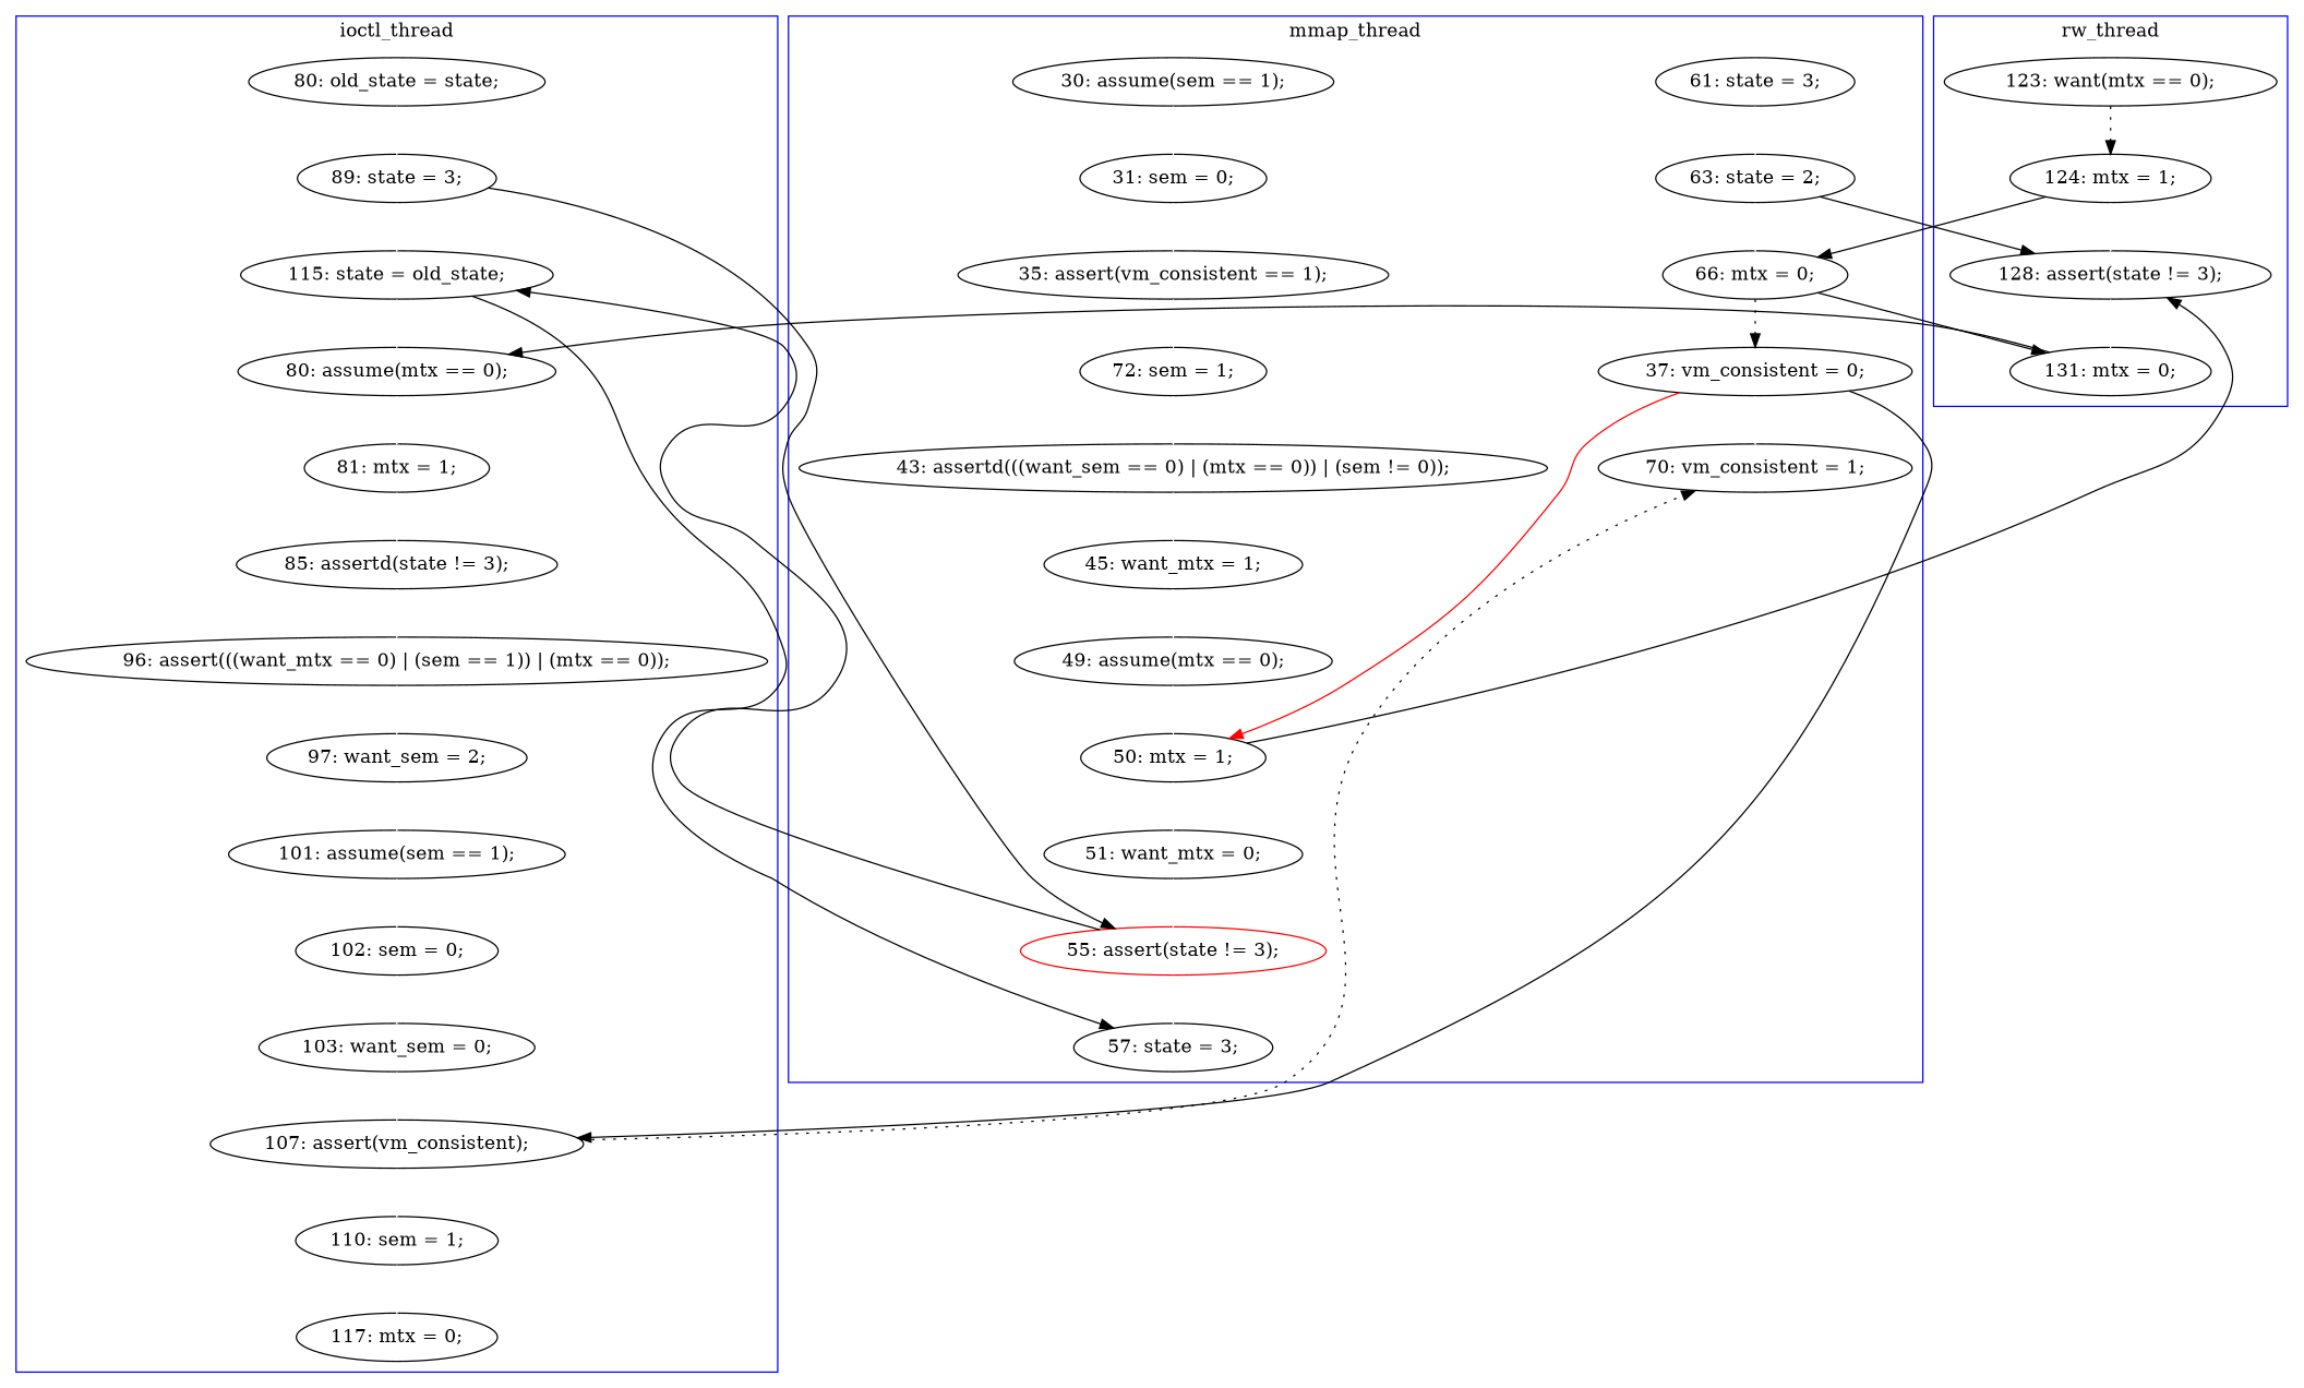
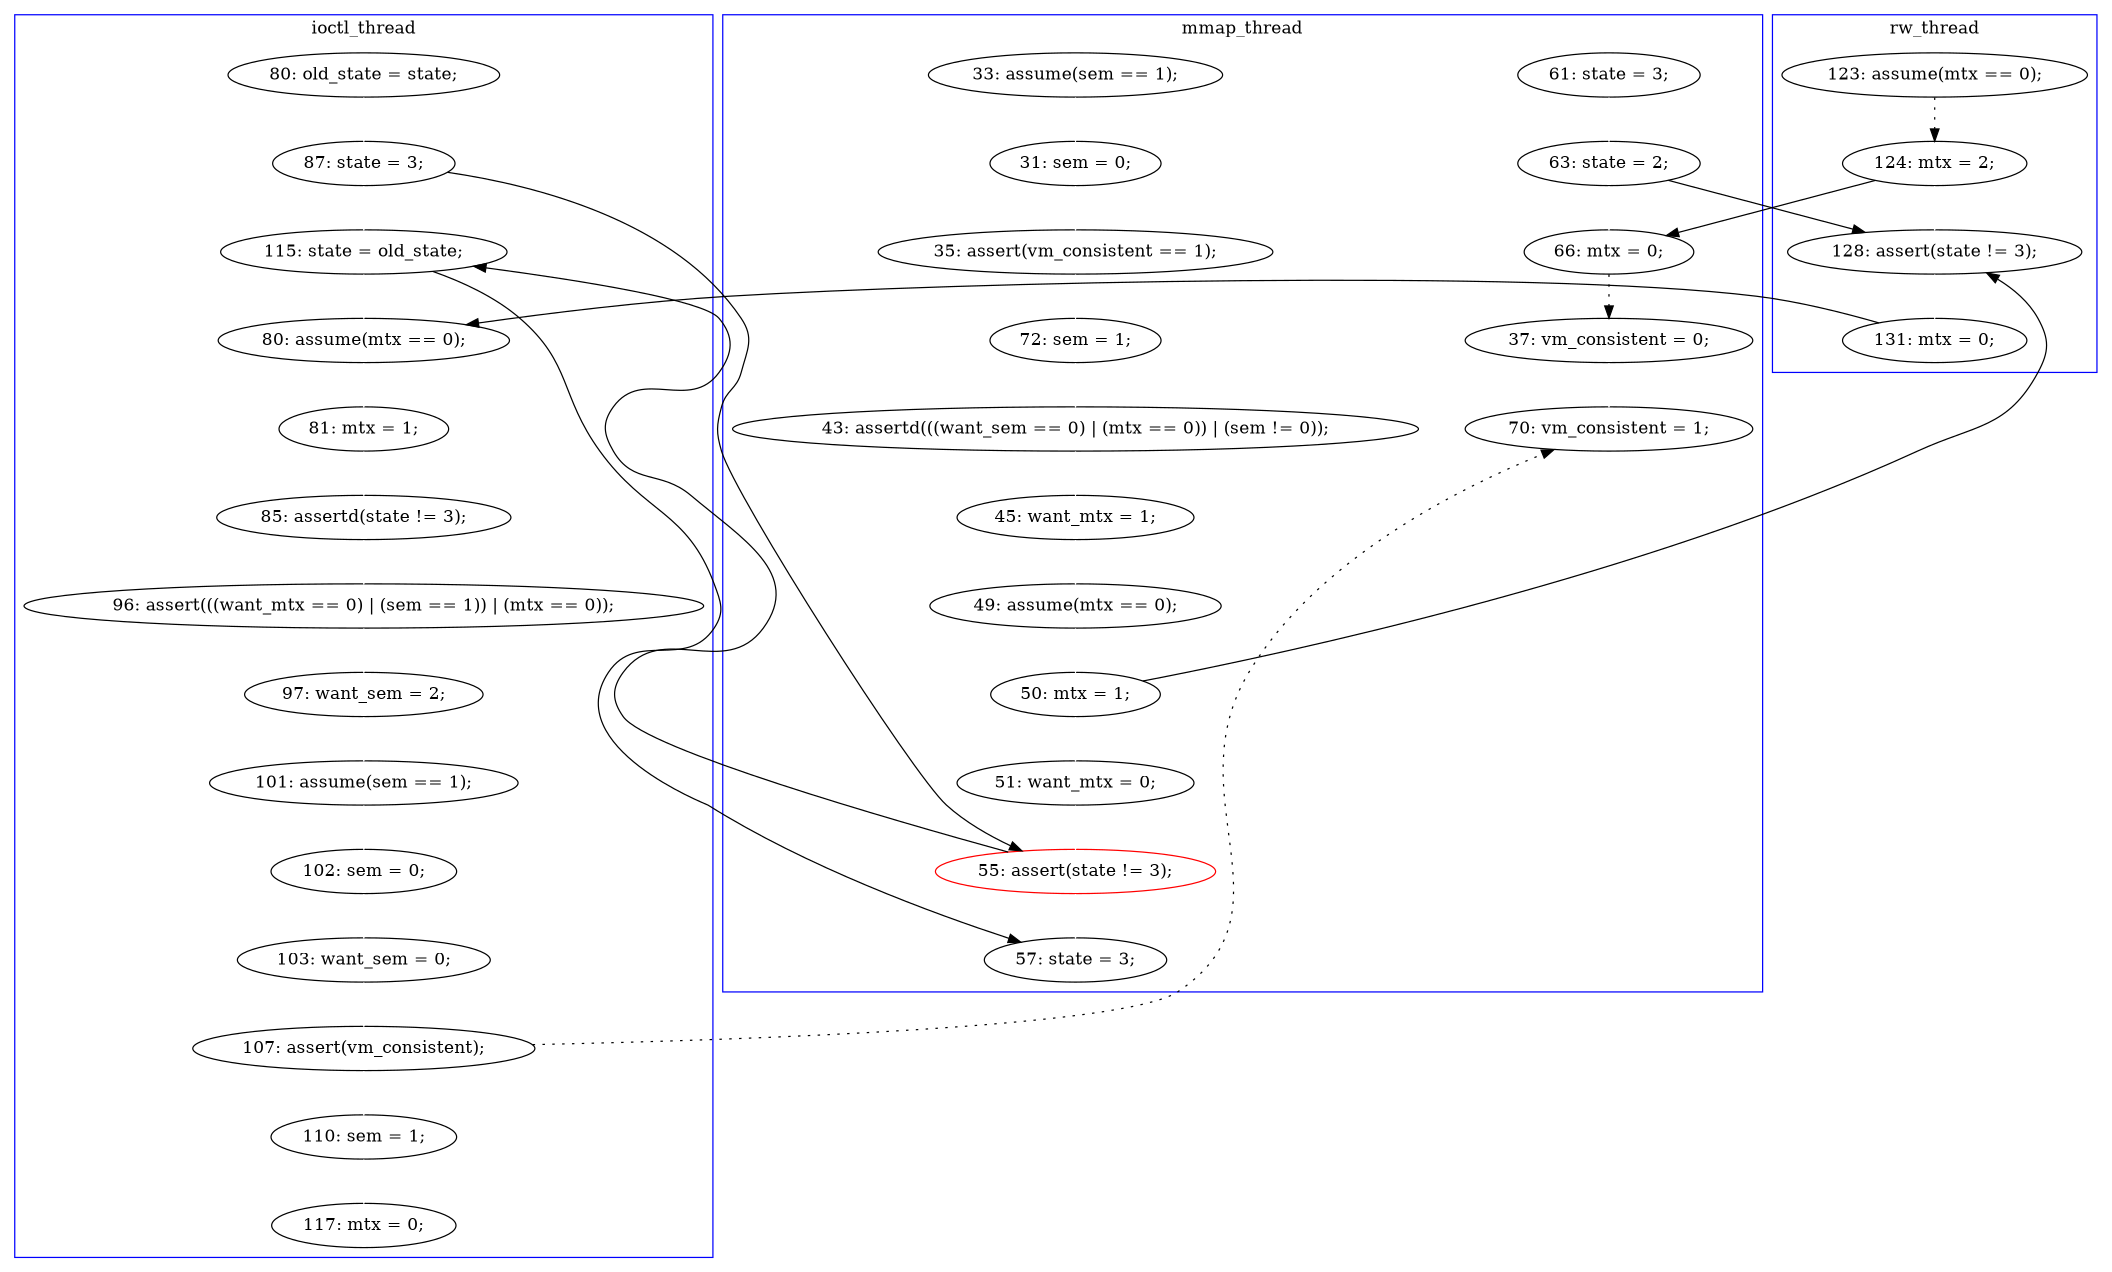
  digraph {
    edge [color=white style=solid]
    n1 [label="115: state = old_state;"]
    n2 [label="80: assume(mtx == 0);"]
    n3 [label="85: assertd(state != 3);"]
    n4 [label="96: assert(((want_mtx == 0) | (sem == 1)) | (mtx == 0));"]
    n5 [label="81: mtx = 1;"]
-   n6 [label="89: state = 3;"]
+   n6 [label="87: state = 3;"]
    n7 [label="101: assume(sem == 1);"]
    n8 [label="102: sem = 0;"]
    n9 [label="107: assert(vm_consistent);"]
    n10 [label="110: sem = 1;"]
    n11 [label="117: mtx = 0;"]
    n12 [label="80: old_state = state;"]
    n13 [label="97: want_sem = 2;"]
    n14 [label="103: want_sem = 0;"]
    n15 [label="31: sem = 0;"]
    n16 [label="35: assert(vm_consistent == 1);"]
    n17 [label="50: mtx = 1;"]
    n18 [label="51: want_mtx = 0;"]
    n19 [label="57: state = 3;"]
    n20 [label="37: vm_consistent = 0;"]
    n21 [label="70: vm_consistent = 1;"]
    n22 [color=red label="55: assert(state != 3);"]
    n23 [label="61: state = 3;"]
    n24 [label="63: state = 2;"]
    n25 [label="72: sem = 1;"]
    n26 [label="43: assertd(((want_sem == 0) | (mtx == 0)) | (sem != 0));"]
    n27 [label="66: mtx = 0;"]
    n28 [label="49: assume(mtx == 0);"]
    n29 [label="45: want_mtx = 1;"]
-   n30 [label="30: assume(sem == 1);"]
+   n30 [label="33: assume(sem == 1);"]
    n31 [label="131: mtx = 0;"]
-   n32 [label="124: mtx = 1;"]
+   n32 [label="124: mtx = 2;"]
    n33 [label="128: assert(state != 3);"]
-   n34 [label="123: want(mtx == 0);"]
+   n34 [label="123: assume(mtx == 0);"]
    subgraph cluster_1 {
      color=blue
      label=ioctl_thread
      n1
      n2
      n3
      n4
      n5
      n6
      n7
      n8
      n9
      n10
      n11
      n12
      n13
      n14
    }
    subgraph cluster_2 {
      color=blue
      label=mmap_thread
      n15
      n16
      n17
      n18
      n19
      n20
      n21
      n22
      n23
      n24
      n25
      n26
      n27
      n28
      n29
      n30
    }
    subgraph cluster_3 {
      color=blue
      label=rw_thread
      n31
      n32
      n33
      n34
    }
    n1 -> n2
    n1 -> n19 [color=black constraint=false]
    n2 -> n5
    n3 -> n4
    n4 -> n13
    n5 -> n3
    n6 -> n1
    n6 -> n22 [color=black constraint=false]
    n7 -> n8
    n8 -> n14
    n9 -> n10
    n9 -> n21 [color=black constraint=false style=dotted]
    n10 -> n11
    n12 -> n6
    n13 -> n7
    n14 -> n9
    n15 -> n16
    n16 -> n25
    n17 -> n18
    n17 -> n33 [color=black constraint=false]
    n18 -> n22
-   n20 -> n9 [color=black constraint=false]
-   n20 -> n17 [color=red constraint=false]
    n20 -> n21
    n22 -> n1 [color=black constraint=false]
    n22 -> n19
    n23 -> n24
    n24 -> n27
    n24 -> n33 [color=black constraint=false]
    n25 -> n26
    n26 -> n29
    n27 -> n20 [color=black style=dotted]
-   n27 -> n31 [color=black constraint=false]
    n28 -> n17
    n29 -> n28
    n30 -> n15
    n31 -> n2 [color=black constraint=false]
    n32 -> n27 [color=black constraint=false]
    n32 -> n33
    n33 -> n31
    n34 -> n32 [color=black style=dotted]
  }
